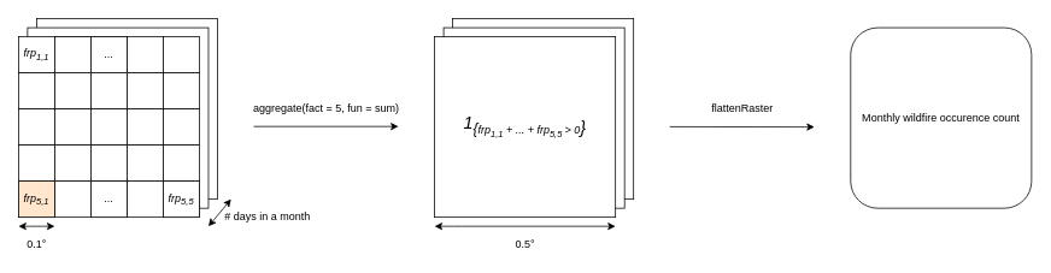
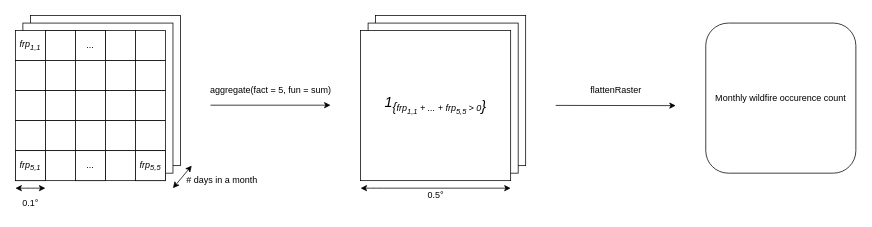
  <mxCell id="0" />
  <mxCell id="1" parent="0" />
  <mxCell id="2" value="" style="whiteSpace=wrap;html=1;aspect=fixed;" vertex="1" parent="1"><mxGeometry x="500" y="20" width="200" height="200" as="geometry" /></mxCell>
  <mxCell id="3" value="" style="whiteSpace=wrap;html=1;aspect=fixed;" vertex="1" parent="1"><mxGeometry x="490" y="30" width="200" height="200" as="geometry" /></mxCell>
  <mxCell id="4" value="" style="whiteSpace=wrap;html=1;aspect=fixed;" vertex="1" parent="1"><mxGeometry x="40" y="20" width="200" height="200" as="geometry" /></mxCell>
  <mxCell id="5" value="" style="whiteSpace=wrap;html=1;aspect=fixed;" vertex="1" parent="1"><mxGeometry x="30" y="30" width="200" height="200" as="geometry" /></mxCell>
  <mxCell id="6" value="&lt;i&gt;frp&lt;sub&gt;1,1&lt;/sub&gt;&lt;/i&gt;" style="whiteSpace=wrap;html=1;aspect=fixed;" vertex="1" parent="1"><mxGeometry x="20" y="40" width="40" height="40" as="geometry" /></mxCell>
  <mxCell id="7" value="" style="whiteSpace=wrap;html=1;aspect=fixed;" vertex="1" parent="1"><mxGeometry x="60" y="40" width="40" height="40" as="geometry" /></mxCell>
  <mxCell id="8" value="" style="whiteSpace=wrap;html=1;aspect=fixed;" vertex="1" parent="1"><mxGeometry x="100" y="40" width="40" height="40" as="geometry" /></mxCell>
  <mxCell id="9" value="" style="whiteSpace=wrap;html=1;aspect=fixed;" vertex="1" parent="1"><mxGeometry x="140" y="40" width="40" height="40" as="geometry" /></mxCell>
  <mxCell id="10" value="" style="whiteSpace=wrap;html=1;aspect=fixed;" vertex="1" parent="1"><mxGeometry x="180" y="40" width="40" height="40" as="geometry" /></mxCell>
  <mxCell id="11" value="&lt;i&gt;&lt;span style=&quot;left: 583.952px ; top: 385.01px ; font-size: 19.079px ; font-family: sans-serif&quot;&gt;1&lt;sub&gt;{&lt;/sub&gt;&lt;/span&gt;&lt;/i&gt;&lt;i&gt;&lt;span style=&quot;left: 583.952px ; top: 385.01px ; font-family: sans-serif&quot;&gt;&lt;/span&gt;&lt;/i&gt;&lt;i&gt;&lt;span style=&quot;left: 583.952px ; top: 385.01px ; font-size: 19.079px ; font-family: sans-serif&quot;&gt;&lt;sub&gt;&lt;i style=&quot;font-size: 12px&quot;&gt;&lt;i&gt;&lt;span style=&quot;left: 583.952px ; top: 385.01px ; font-family: sans-serif&quot;&gt;&lt;i&gt;frp&lt;sub&gt;1,1&lt;/sub&gt; + ... + frp&lt;sub&gt;5,5 &lt;/sub&gt;&amp;gt; 0&lt;/i&gt;&lt;/span&gt;&lt;/i&gt;&lt;i&gt;&lt;span style=&quot;left: 583.952px ; top: 385.01px ; font-size: 19.079px ; font-family: sans-serif&quot;&gt;&lt;i&gt;&lt;span style=&quot;left: 583.952px ; top: 385.01px ; font-size: 19.079px ; font-family: sans-serif&quot;&gt;&lt;/span&gt;&lt;/i&gt;&lt;/span&gt;&lt;/i&gt;&lt;/i&gt;&lt;/sub&gt;&lt;/span&gt;&lt;/i&gt;&lt;i&gt;&lt;span style=&quot;left: 583.952px ; top: 385.01px ; font-size: 19.079px ; font-family: sans-serif&quot;&gt;&lt;sub&gt;&lt;i style=&quot;font-size: 12px&quot;&gt;&lt;i&gt;&lt;span style=&quot;left: 583.952px ; top: 385.01px ; font-size: 19.079px ; font-family: sans-serif&quot;&gt;}&lt;/span&gt;&lt;/i&gt;&lt;/i&gt;&lt;/sub&gt;&lt;/span&gt;&lt;br&gt;&lt;sub&gt;&lt;/sub&gt;&lt;/i&gt;" style="whiteSpace=wrap;html=1;aspect=fixed;" vertex="1" parent="1"><mxGeometry x="480" y="40" width="200" height="200" as="geometry" /></mxCell>
  <mxCell id="12" value="" style="whiteSpace=wrap;html=1;aspect=fixed;" vertex="1" parent="1"><mxGeometry x="20" y="80" width="40" height="40" as="geometry" /></mxCell>
  <mxCell id="13" value="" style="whiteSpace=wrap;html=1;aspect=fixed;" vertex="1" parent="1"><mxGeometry x="60" y="80" width="40" height="40" as="geometry" /></mxCell>
  <mxCell id="14" value="" style="whiteSpace=wrap;html=1;aspect=fixed;" vertex="1" parent="1"><mxGeometry x="100" y="80" width="40" height="40" as="geometry" /></mxCell>
  <mxCell id="15" value="" style="whiteSpace=wrap;html=1;aspect=fixed;" vertex="1" parent="1"><mxGeometry x="140" y="80" width="40" height="40" as="geometry" /></mxCell>
  <mxCell id="16" value="" style="whiteSpace=wrap;html=1;aspect=fixed;" vertex="1" parent="1"><mxGeometry x="180" y="80" width="40" height="40" as="geometry" /></mxCell>
  <mxCell id="17" value="&lt;div&gt;&lt;br&gt;&lt;/div&gt;" style="whiteSpace=wrap;html=1;aspect=fixed;" vertex="1" parent="1"><mxGeometry x="20" y="120" width="40" height="40" as="geometry" /></mxCell>
  <mxCell id="18" value="" style="whiteSpace=wrap;html=1;aspect=fixed;" vertex="1" parent="1"><mxGeometry x="60" y="120" width="40" height="40" as="geometry" /></mxCell>
  <mxCell id="19" value="" style="whiteSpace=wrap;html=1;aspect=fixed;" vertex="1" parent="1"><mxGeometry x="100" y="120" width="40" height="40" as="geometry" /></mxCell>
  <mxCell id="20" value="" style="whiteSpace=wrap;html=1;aspect=fixed;" vertex="1" parent="1"><mxGeometry x="140" y="120" width="40" height="40" as="geometry" /></mxCell>
  <mxCell id="21" value="" style="whiteSpace=wrap;html=1;aspect=fixed;" vertex="1" parent="1"><mxGeometry x="180" y="120" width="40" height="40" as="geometry" /></mxCell>
  <mxCell id="22" value="" style="whiteSpace=wrap;html=1;aspect=fixed;" vertex="1" parent="1"><mxGeometry x="20" y="160" width="40" height="40" as="geometry" /></mxCell>
  <mxCell id="23" value="" style="whiteSpace=wrap;html=1;aspect=fixed;" vertex="1" parent="1"><mxGeometry x="60" y="160" width="40" height="40" as="geometry" /></mxCell>
  <mxCell id="24" value="" style="whiteSpace=wrap;html=1;aspect=fixed;" vertex="1" parent="1"><mxGeometry x="100" y="160" width="40" height="40" as="geometry" /></mxCell>
  <mxCell id="25" value="" style="whiteSpace=wrap;html=1;aspect=fixed;" vertex="1" parent="1"><mxGeometry x="140" y="160" width="40" height="40" as="geometry" /></mxCell>
  <mxCell id="26" value="" style="whiteSpace=wrap;html=1;aspect=fixed;" vertex="1" parent="1"><mxGeometry x="180" y="160" width="40" height="40" as="geometry" /></mxCell>
  <mxCell id="27" value="" style="whiteSpace=wrap;html=1;aspect=fixed;" vertex="1" parent="1"><mxGeometry x="20" y="200" width="40" height="40" as="geometry" /></mxCell>
  <mxCell id="28" value="" style="whiteSpace=wrap;html=1;aspect=fixed;" vertex="1" parent="1"><mxGeometry x="60" y="200" width="40" height="40" as="geometry" /></mxCell>
  <mxCell id="29" value="" style="whiteSpace=wrap;html=1;aspect=fixed;" vertex="1" parent="1"><mxGeometry x="100" y="200" width="40" height="40" as="geometry" /></mxCell>
  <mxCell id="30" value="" style="whiteSpace=wrap;html=1;aspect=fixed;" vertex="1" parent="1"><mxGeometry x="140" y="200" width="40" height="40" as="geometry" /></mxCell>
  <mxCell id="31" value="" style="whiteSpace=wrap;html=1;aspect=fixed;" vertex="1" parent="1"><mxGeometry x="180" y="200" width="40" height="40" as="geometry" /></mxCell>
  <mxCell id="32" value="" style="endArrow=classic;startArrow=classic;html=1;" edge="1" parent="1"><mxGeometry width="50" height="50" relative="1" as="geometry"><mxPoint x="20" y="250" as="sourcePoint" /><mxPoint x="60" y="250" as="targetPoint" /><Array as="points"><mxPoint x="40" y="250" /></Array></mxGeometry></mxCell>
  <mxCell id="33" value="" style="whiteSpace=wrap;html=1;aspect=fixed;" vertex="1" parent="1"><mxGeometry x="60" y="40" width="40" height="40" as="geometry" /></mxCell>
  <mxCell id="34" value="..." style="whiteSpace=wrap;html=1;aspect=fixed;" vertex="1" parent="1"><mxGeometry x="100" y="40" width="40" height="40" as="geometry" /></mxCell>
- <mxCell id="35" value="&lt;i&gt;frp&lt;sub&gt;5,1&lt;/sub&gt;&lt;/i&gt;" style="whiteSpace=wrap;html=1;aspect=fixed;fillColor=#ffe6cc;" vertex="1" parent="1"><mxGeometry x="20" y="200" width="40" height="40" as="geometry" /></mxCell>
+ <mxCell id="35" value="&lt;i&gt;frp&lt;sub&gt;5,1&lt;/sub&gt;&lt;/i&gt;" style="whiteSpace=wrap;html=1;aspect=fixed;" vertex="1" parent="1"><mxGeometry x="20" y="200" width="40" height="40" as="geometry" /></mxCell>
  <mxCell id="36" value="&lt;i&gt;frp&lt;sub&gt;5,5&lt;/sub&gt;&lt;/i&gt;" style="whiteSpace=wrap;html=1;aspect=fixed;" vertex="1" parent="1"><mxGeometry x="180" y="200" width="40" height="40" as="geometry" /></mxCell>
  <mxCell id="37" value="..." style="whiteSpace=wrap;html=1;aspect=fixed;" vertex="1" parent="1"><mxGeometry x="100" y="200" width="40" height="40" as="geometry" /></mxCell>
  <mxCell id="38" value="" style="endArrow=classic;html=1;" edge="1" parent="1"><mxGeometry width="50" height="50" relative="1" as="geometry"><mxPoint x="280" y="139.41" as="sourcePoint" /><mxPoint x="440" y="139.41" as="targetPoint" /></mxGeometry></mxCell>
  <mxCell id="39" value="" style="endArrow=classic;startArrow=classic;html=1;" edge="1" parent="1"><mxGeometry width="50" height="50" relative="1" as="geometry"><mxPoint x="480" y="250" as="sourcePoint" /><mxPoint x="680" y="250" as="targetPoint" /><Array as="points"><mxPoint x="500" y="250" /></Array></mxGeometry></mxCell>
- <mxCell id="40" value="0.5°" style="text;html=1;align=center;verticalAlign=middle;resizable=0;points=[];autosize=1;" vertex="1" parent="1"><mxGeometry x="560" y="260" width="40" height="20" as="geometry" /></mxCell>
+ <mxCell id="40" value="0.5°" style="text;html=1;align=center;verticalAlign=middle;resizable=0;points=[];autosize=1;" vertex="1" parent="1"><mxGeometry x="560" y="250" width="40" height="20" as="geometry" /></mxCell>
  <mxCell id="41" value="0.1°" style="text;html=1;align=center;verticalAlign=middle;resizable=0;points=[];autosize=1;" vertex="1" parent="1"><mxGeometry x="20" y="260" width="40" height="20" as="geometry" /></mxCell>
  <mxCell id="42" value="aggregate(fact = 5, fun = sum)" style="text;html=1;align=center;verticalAlign=middle;resizable=0;points=[];autosize=1;" vertex="1" parent="1"><mxGeometry x="270" y="110" width="180" height="20" as="geometry" /></mxCell>
  <mxCell id="43" value="" style="endArrow=classic;html=1;" edge="1" parent="1"><mxGeometry width="50" height="50" relative="1" as="geometry"><mxPoint x="740" y="139.71" as="sourcePoint" /><mxPoint x="900" y="140" as="targetPoint" /></mxGeometry></mxCell>
  <mxCell id="44" value="flattenRaster" style="text;html=1;align=center;verticalAlign=middle;resizable=0;points=[];autosize=1;" vertex="1" parent="1"><mxGeometry x="780" y="110" width="80" height="20" as="geometry" /></mxCell>
  <mxCell id="45" value="Monthly wildfire occurence count" style="whiteSpace=wrap;html=1;aspect=fixed;rounded=1;" vertex="1" parent="1"><mxGeometry x="940" y="30" width="200" height="200" as="geometry" /></mxCell>
  <mxCell id="46" value="" style="endArrow=classic;startArrow=classic;html=1;" edge="1" parent="1"><mxGeometry width="50" height="50" relative="1" as="geometry"><mxPoint x="230" y="250" as="sourcePoint" /><mxPoint x="255" y="220" as="targetPoint" /></mxGeometry></mxCell>
  <mxCell id="47" value="# days in a month" style="text;html=1;align=center;verticalAlign=middle;resizable=0;points=[];autosize=1;" vertex="1" parent="1"><mxGeometry x="240" y="230" width="110" height="20" as="geometry" /></mxCell>
